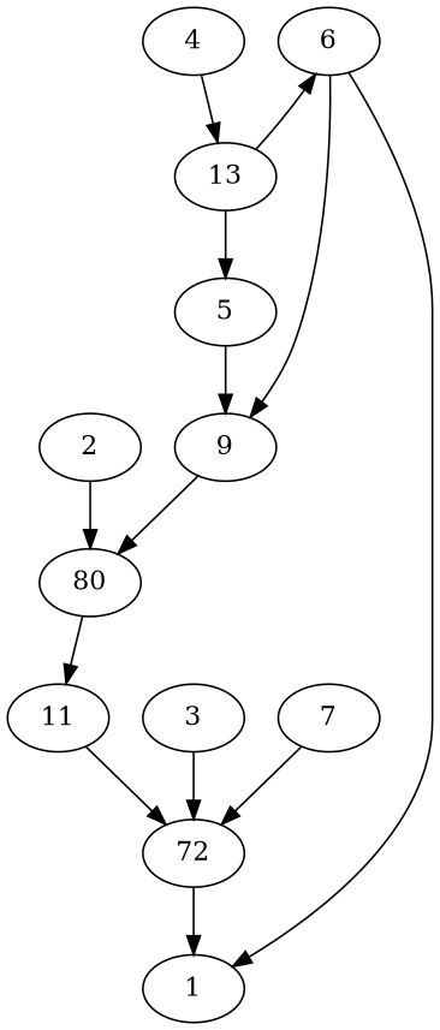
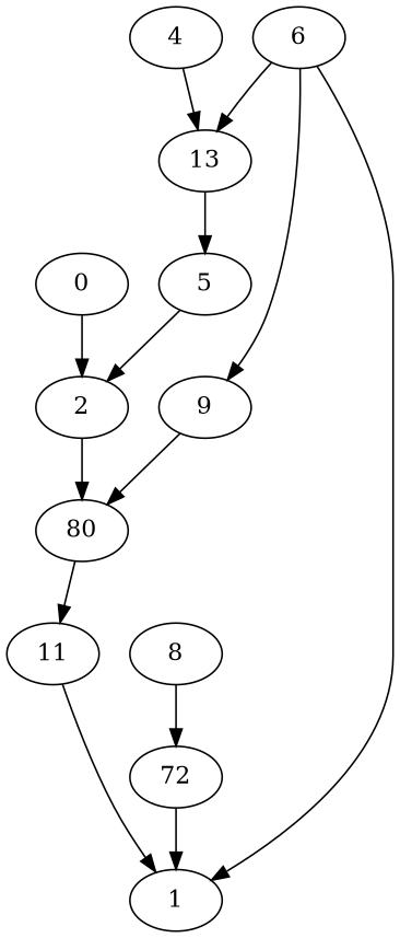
  digraph {
    fontname="DejaVu Serif"
    node [fontname="DejaVu Serif"]
    edge [fontname="DejaVu Serif"]
+   0
    2
    n3 [label=80]
    11
    n5 [label=72]
    4
    13
-   8 [label=3]
+   8
    5
    6
    1
    9
-   7
+   0 -> 2
    2 -> n3
    n3 -> 11
-   11 -> n5
+   11 -> 1
    n5 -> 1
    4 -> 13
    13 -> 5
-   13 -> 6
+   6 -> 13
    8 -> n5
-   5 -> 9
+   5 -> 2
    6 -> 1
    6 -> 9
    9 -> n3
-   7 -> n5
  }
